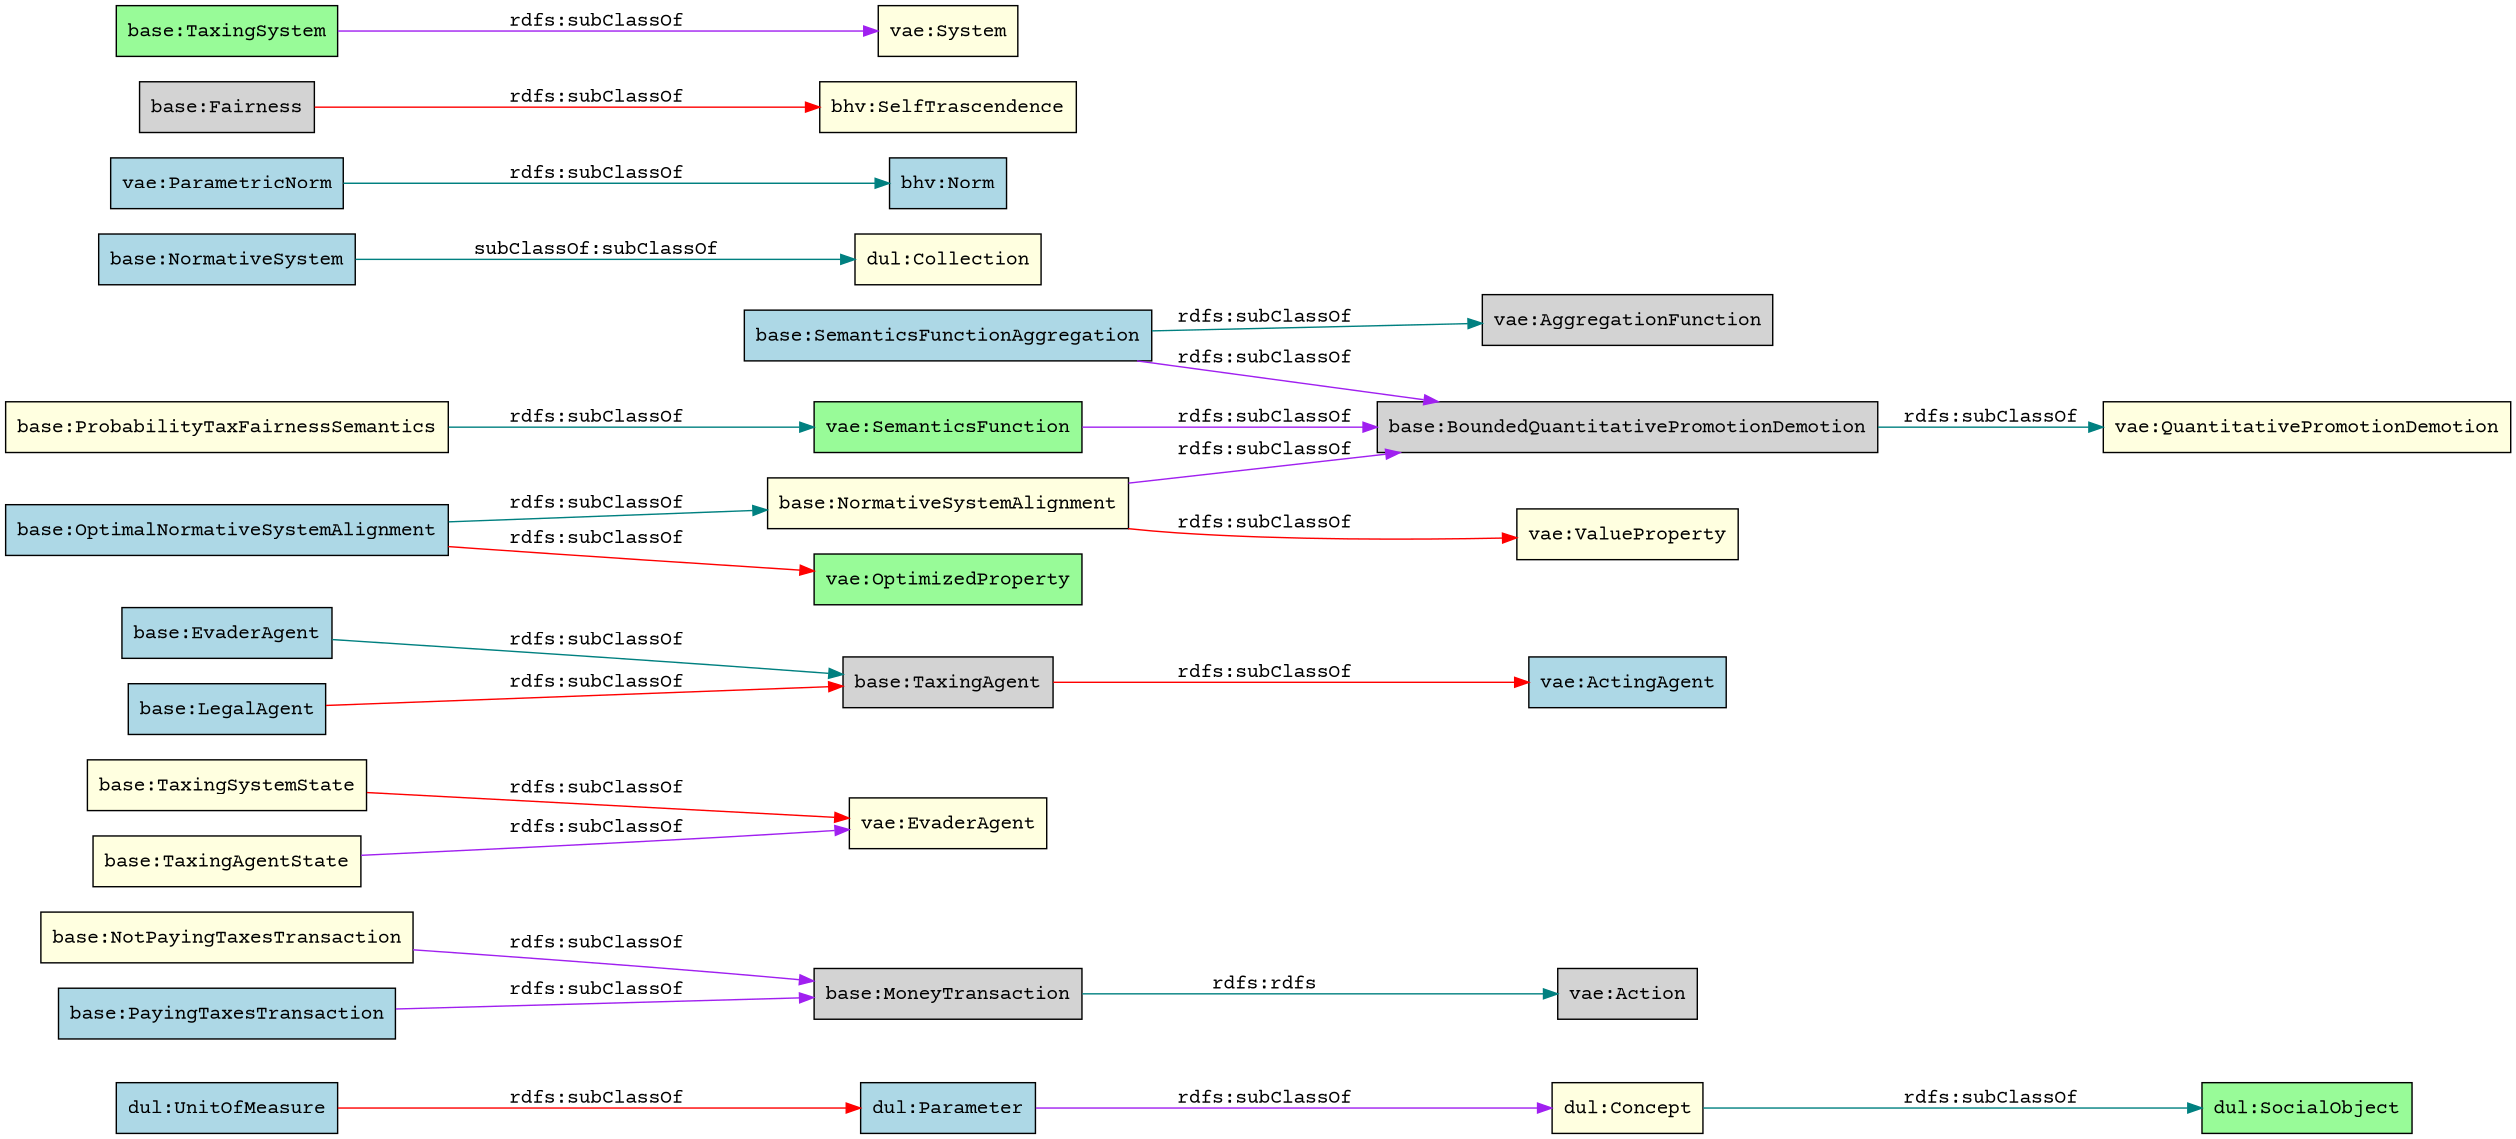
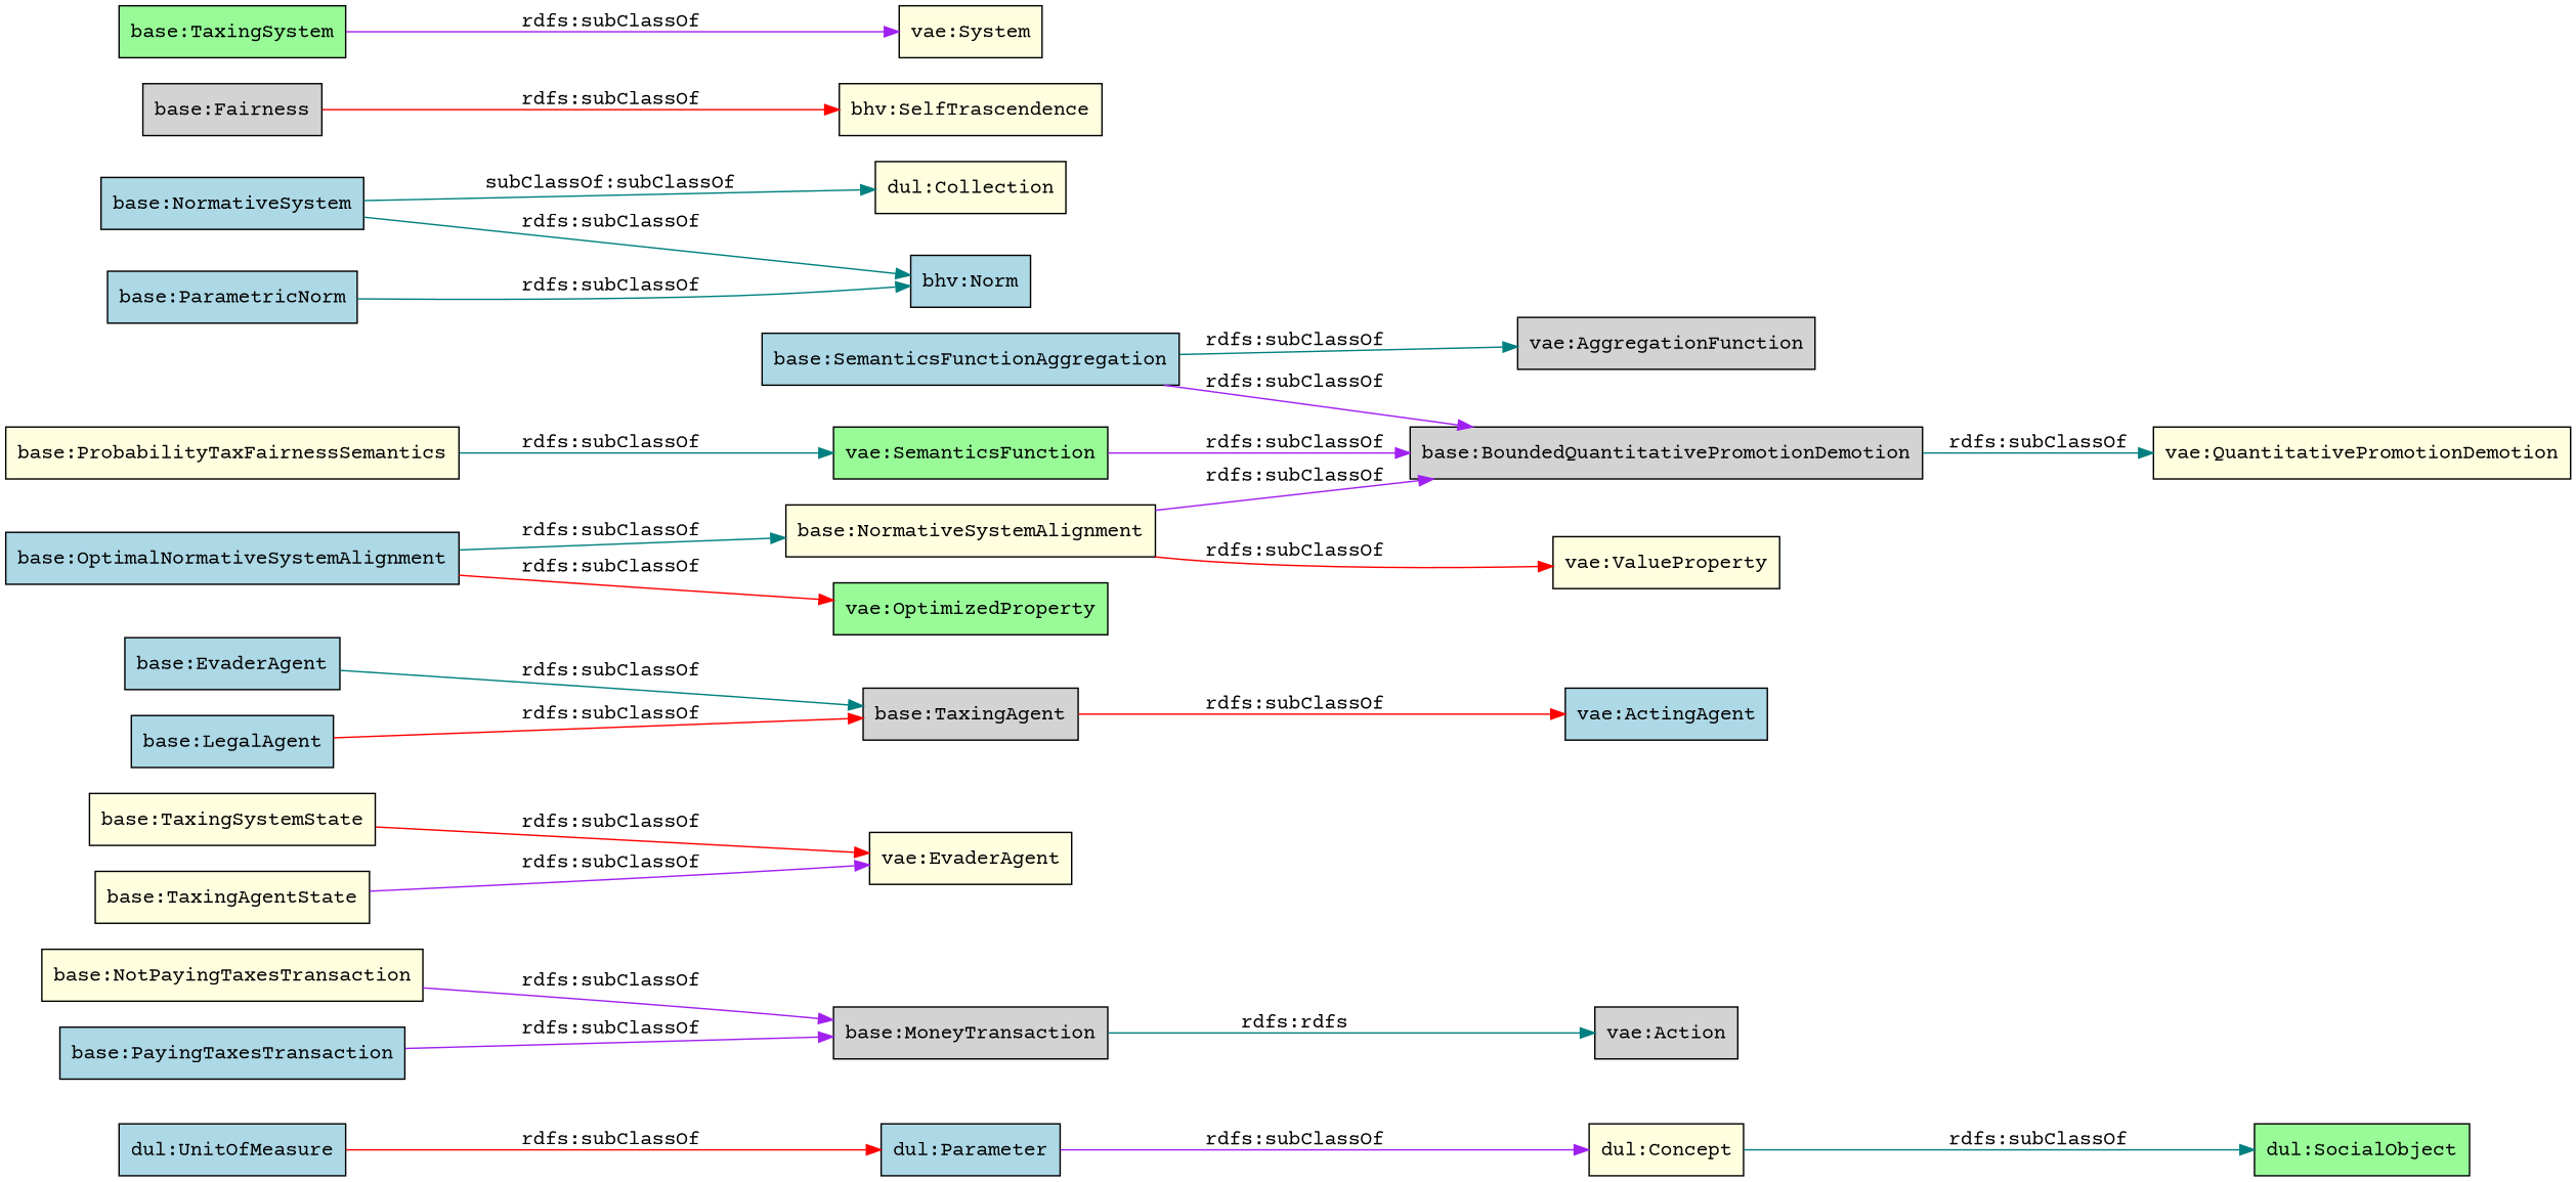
  digraph {
    fontname="Courier Prime"
    rankdir=LR
    node [color=black fillcolor=lightyellow fontname="Courier Prime" shape=rectangle style=filled]
    edge [color=teal fontname="Courier Prime"]
    "dul:SocialObject" [fillcolor=palegreen]
    "dul:Concept"
    "base:MoneyTransaction" [fillcolor=lightgrey]
    "base:NotPayingTaxesTransaction"
    "vae:Action" [fillcolor=lightgrey]
    n6 [label="vae:EvaderAgent"]
    "base:TaxingSystemState"
    "base:EvaderAgent" [fillcolor=lightblue]
    "base:TaxingAgent" [fillcolor=lightgrey]
    "vae:ActingAgent" [fillcolor=lightblue]
    "dul:UnitOfMeasure" [fillcolor=lightblue]
    "dul:Parameter" [fillcolor=lightblue]
    "base:TaxingAgentState"
    "base:SemanticsFunctionAggregation" [fillcolor=lightblue]
    "base:BoundedQuantitativePromotionDemotion" [fillcolor=lightgrey]
    "vae:AggregationFunction" [fillcolor=lightgrey]
    "vae:QuantitativePromotionDemotion"
    "base:NormativeSystem" [fillcolor=lightblue]
    n19 [fillcolor=lightblue label="bhv:Norm"]
    "dul:Collection"
    "base:Fairness" [fillcolor=lightgrey]
    "bhv:SelfTrascendence"
    "base:TaxingSystem" [fillcolor=palegreen]
    "vae:System"
    "vae:SemanticsFunction" [fillcolor=palegreen]
    "base:ProbabilityTaxFairnessSemantics"
    "base:NormativeSystemAlignment"
    "vae:ValueProperty"
    "base:OptimalNormativeSystemAlignment" [fillcolor=lightblue]
    "vae:OptimizedProperty" [fillcolor=palegreen]
-   "base:ParametricNorm" [fillcolor=lightblue label="vae:ParametricNorm"]
+   "base:ParametricNorm" [fillcolor=lightblue]
    "base:LegalAgent" [fillcolor=lightblue]
    "base:PayingTaxesTransaction" [fillcolor=lightblue]
    "dul:Concept" -> "dul:SocialObject" [label="rdfs:subClassOf"]
    "base:MoneyTransaction" -> "vae:Action" [label="rdfs:rdfs"]
    "base:NotPayingTaxesTransaction" -> "base:MoneyTransaction" [color=purple label="rdfs:subClassOf"]
    "base:TaxingSystemState" -> n6 [color=red label="rdfs:subClassOf"]
    "base:EvaderAgent" -> "base:TaxingAgent" [label="rdfs:subClassOf"]
    "base:TaxingAgent" -> "vae:ActingAgent" [color=red label="rdfs:subClassOf"]
    "dul:UnitOfMeasure" -> "dul:Parameter" [color=red label="rdfs:subClassOf"]
    "dul:Parameter" -> "dul:Concept" [color=purple label="rdfs:subClassOf"]
    "base:TaxingAgentState" -> n6 [color=purple label="rdfs:subClassOf"]
    "base:SemanticsFunctionAggregation" -> "base:BoundedQuantitativePromotionDemotion" [color=purple label="rdfs:subClassOf"]
    "base:SemanticsFunctionAggregation" -> "vae:AggregationFunction" [label="rdfs:subClassOf"]
    "base:BoundedQuantitativePromotionDemotion" -> "vae:QuantitativePromotionDemotion" [label="rdfs:subClassOf"]
+   "base:NormativeSystem" -> n19 [label="rdfs:subClassOf"]
    "base:NormativeSystem" -> "dul:Collection" [label="subClassOf:subClassOf"]
    "base:Fairness" -> "bhv:SelfTrascendence" [color=red label="rdfs:subClassOf"]
    "base:TaxingSystem" -> "vae:System" [color=purple label="rdfs:subClassOf"]
    "vae:SemanticsFunction" -> "base:BoundedQuantitativePromotionDemotion" [color=purple label="rdfs:subClassOf"]
    "base:ProbabilityTaxFairnessSemantics" -> "vae:SemanticsFunction" [label="rdfs:subClassOf"]
    "base:NormativeSystemAlignment" -> "base:BoundedQuantitativePromotionDemotion" [color=purple label="rdfs:subClassOf"]
    "base:NormativeSystemAlignment" -> "vae:ValueProperty" [color=red label="rdfs:subClassOf"]
    "base:OptimalNormativeSystemAlignment" -> "base:NormativeSystemAlignment" [label="rdfs:subClassOf"]
    "base:OptimalNormativeSystemAlignment" -> "vae:OptimizedProperty" [color=red label="rdfs:subClassOf"]
    "base:ParametricNorm" -> n19 [label="rdfs:subClassOf"]
    "base:LegalAgent" -> "base:TaxingAgent" [color=red label="rdfs:subClassOf"]
    "base:PayingTaxesTransaction" -> "base:MoneyTransaction" [color=purple label="rdfs:subClassOf"]
  }
